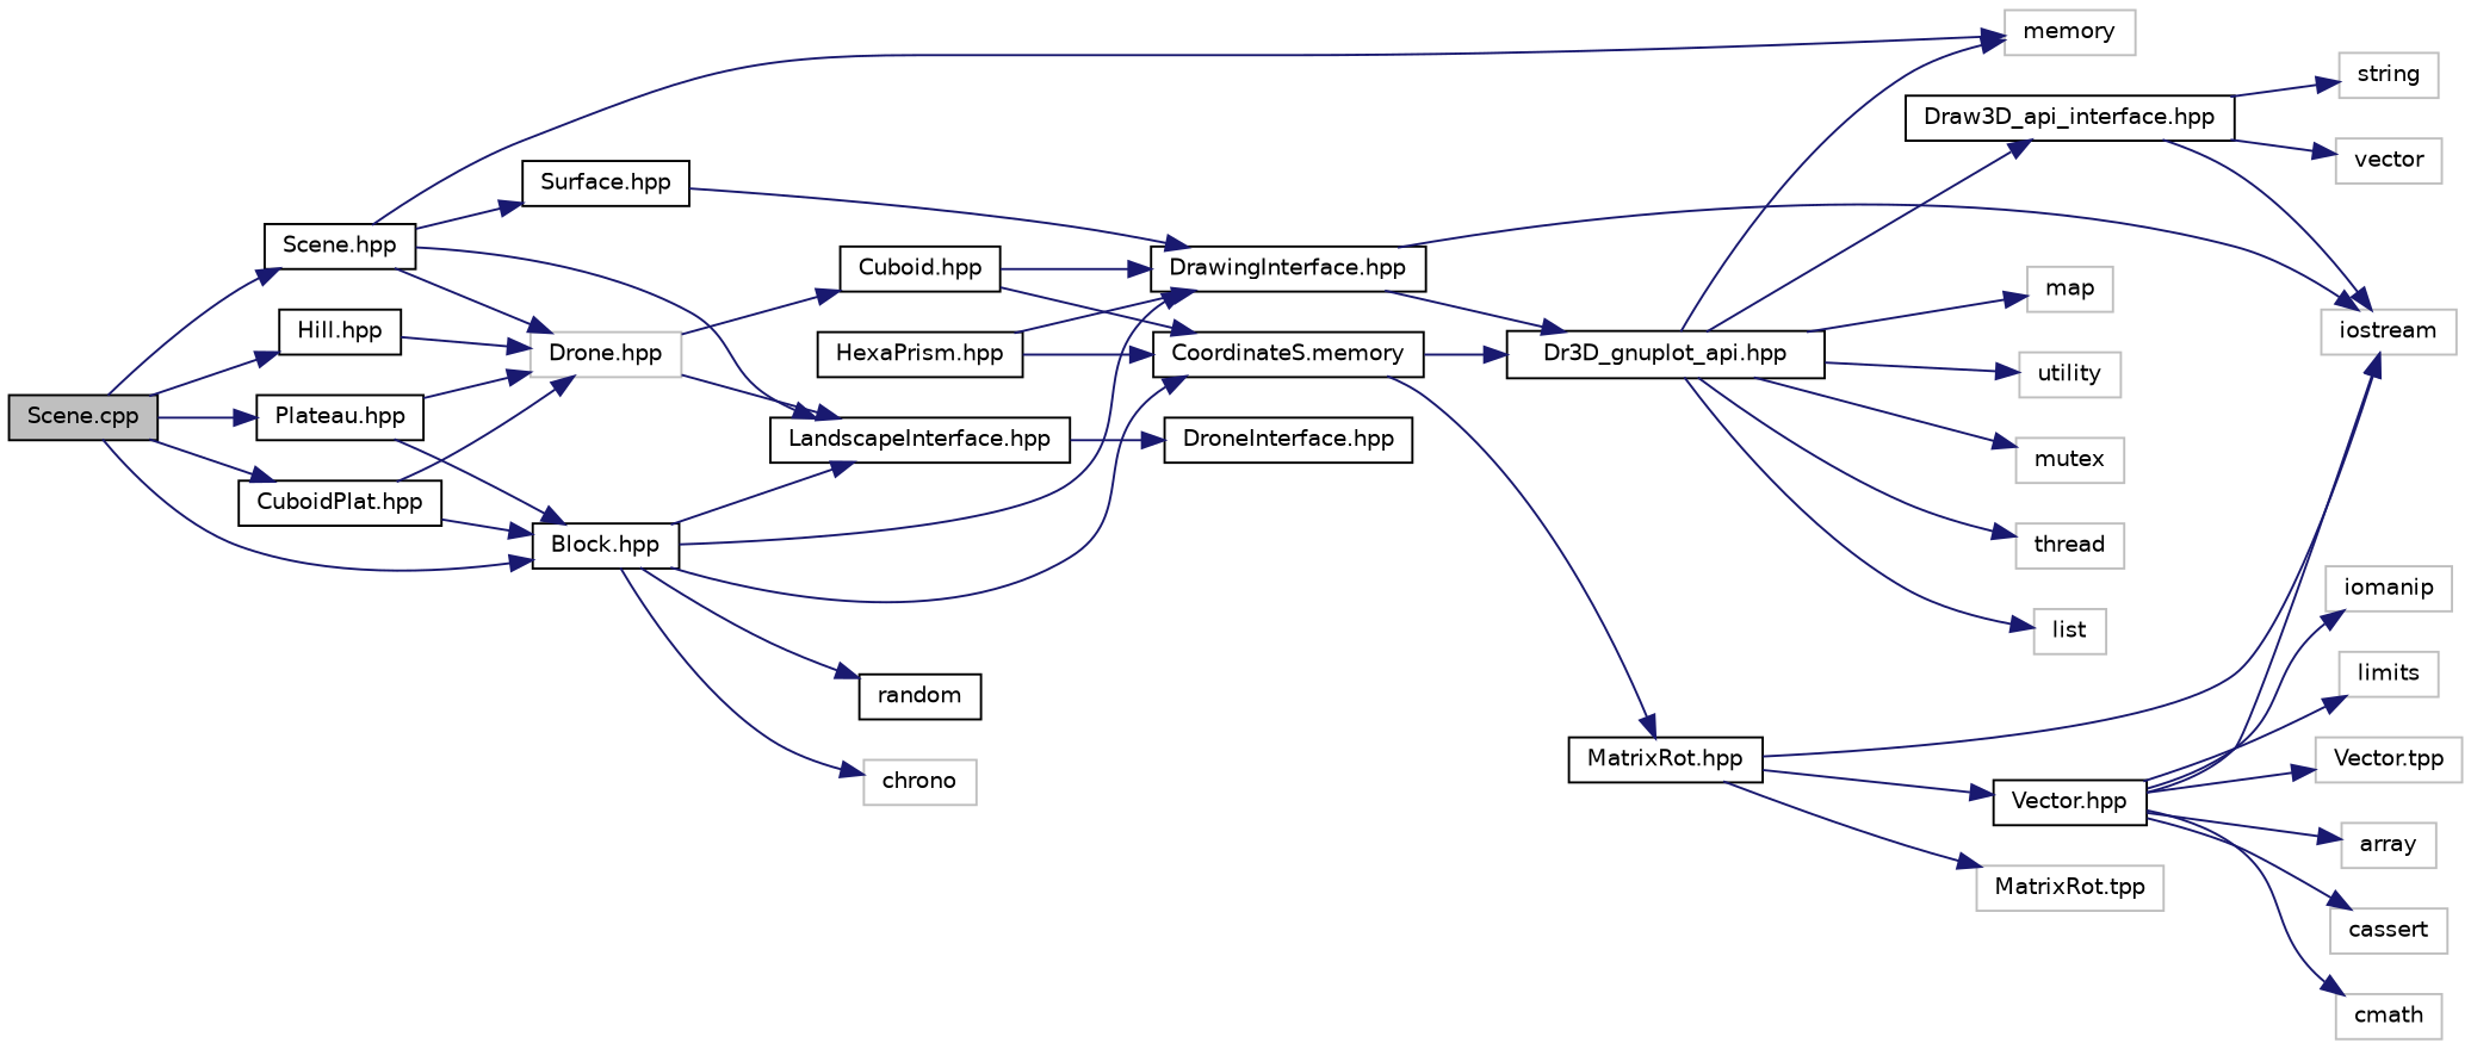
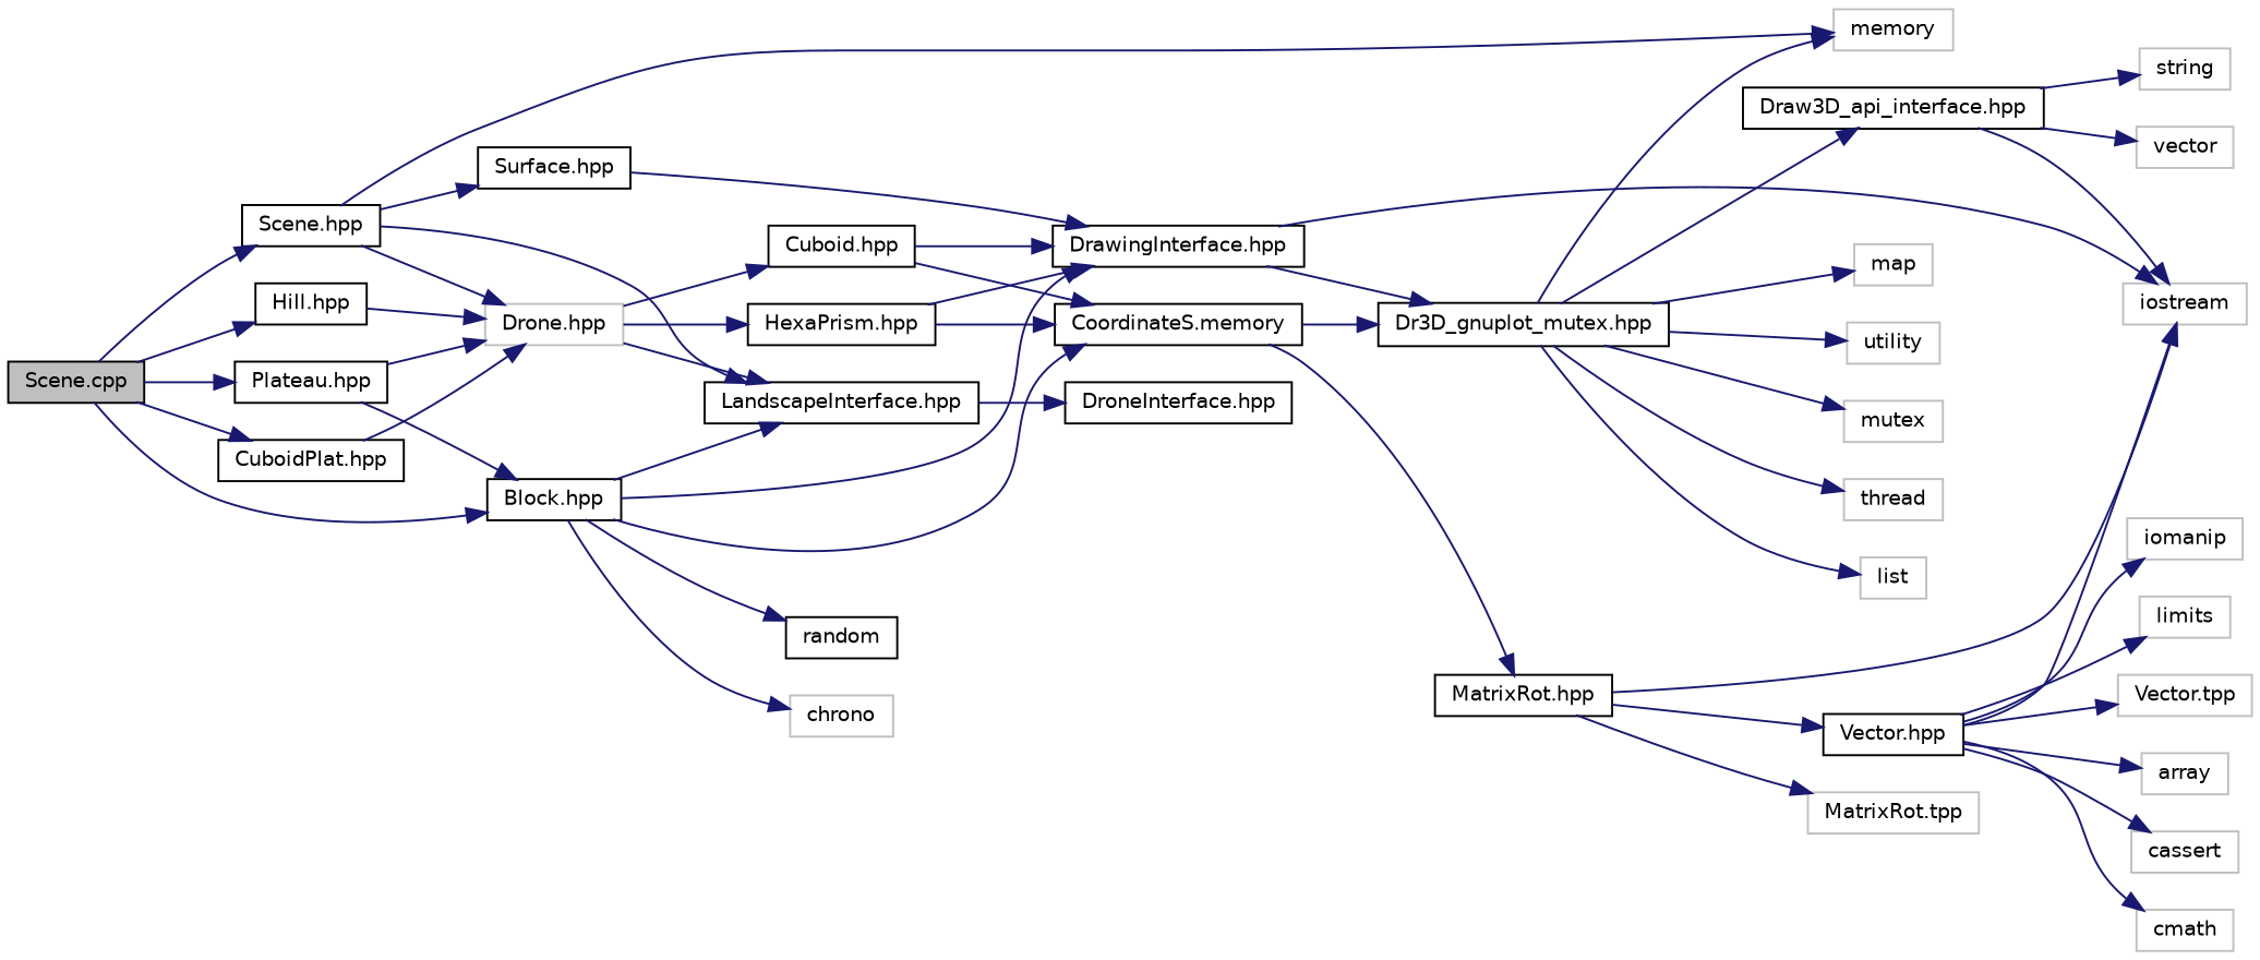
  digraph {
    rankdir=LR
    node [color=black fillcolor=white fontname=Helvetica fontsize=10 shape=record style=filled]
    edge [color=midnightblue fontname=Helvetica fontsize=10 labelfontname=Helvetica labelfontsize=10 style=solid]
    n1 [fillcolor=grey75 fontcolor=black height=0.2 label="Scene.cpp" width=0.4]
    n2 [height=0.2 label="Scene.hpp" width=0.4]
    n3 [height=0.2 label="CuboidPlat.hpp" width=0.4]
    n4 [height=0.2 label="Hill.hpp" width=0.4]
    n5 [height=0.2 label="Plateau.hpp" width=0.4]
    n6 [height=0.2 label="Block.hpp" width=0.4]
    n7 [color=grey75 height=0.2 label=memory width=0.4]
    n8 [color=grey75 height=0.2 label="Drone.hpp" width=0.4]
    n9 [height=0.2 label="LandscapeInterface.hpp" width=0.4]
    n10 [height=0.2 label="Surface.hpp" width=0.4]
    n11 [height=0.2 label="Cuboid.hpp" width=0.4]
    n12 [height=0.2 label="HexaPrism.hpp" width=0.4]
    n13 [height=0.2 label="DroneInterface.hpp" width=0.4]
    n14 [height=0.2 label="DrawingInterface.hpp" width=0.4]
    n15 [height=0.2 label="CoordinateS.memory" width=0.4]
-   n16 [height=0.2 label="Dr3D_gnuplot_api.hpp" width=0.4]
+   n16 [height=0.2 label="Dr3D_gnuplot_mutex.hpp" width=0.4]
    n17 [height=0.2 label="MatrixRot.hpp" width=0.4]
    n18 [color=grey75 height=0.2 label=iostream width=0.4]
    n19 [height=0.2 label="Draw3D_api_interface.hpp" width=0.4]
    n20 [color=grey75 height=0.2 label=list width=0.4]
    n21 [color=grey75 height=0.2 label=map width=0.4]
    n22 [color=grey75 height=0.2 label=utility width=0.4]
    n23 [color=grey75 height=0.2 label=mutex width=0.4]
    n24 [color=grey75 height=0.2 label=thread width=0.4]
    n25 [height=0.2 label="Vector.hpp" width=0.4]
    n26 [color=grey75 height=0.2 label="MatrixRot.tpp" width=0.4]
    n27 [color=grey75 height=0.2 label=vector width=0.4]
    n28 [color=grey75 height=0.2 label=string width=0.4]
    n29 [color=grey75 height=0.2 label=array width=0.4]
    n30 [color=grey75 height=0.2 label=cassert width=0.4]
    n31 [color=grey75 height=0.2 label=cmath width=0.4]
    n32 [color=grey75 height=0.2 label=iomanip width=0.4]
    n33 [color=grey75 height=0.2 label=limits width=0.4]
    n34 [color=grey75 height=0.2 label="Vector.tpp" width=0.4]
    n35 [color=grey75 height=0.2 label=chrono width=0.4]
    n36 [height=0.2 label=random width=0.4]
    n1 -> n2
    n1 -> n3
    n1 -> n4
    n1 -> n5
    n1 -> n6
    n2 -> n7
    n2 -> n8
    n2 -> n9
    n2 -> n10
-   n3 -> n6
    n3 -> n8
    n4 -> n8
    n5 -> n6
    n5 -> n8
    n6 -> n9
    n6 -> n14
    n6 -> n15
    n6 -> n35
    n6 -> n36
    n8 -> n9
    n8 -> n11
+   n8 -> n12
    n9 -> n13
    n10 -> n14
    n11 -> n14
    n11 -> n15
    n12 -> n14
    n12 -> n15
    n14 -> n16
    n14 -> n18
    n15 -> n16
    n15 -> n17
    n16 -> n7
    n16 -> n19
    n16 -> n20
    n16 -> n21
    n16 -> n22
    n16 -> n23
    n16 -> n24
    n17 -> n18
    n17 -> n25
    n17 -> n26
    n19 -> n18
    n19 -> n27
    n19 -> n28
    n25 -> n18
    n25 -> n29
    n25 -> n30
    n25 -> n31
    n25 -> n32
    n25 -> n33
    n25 -> n34
  }
